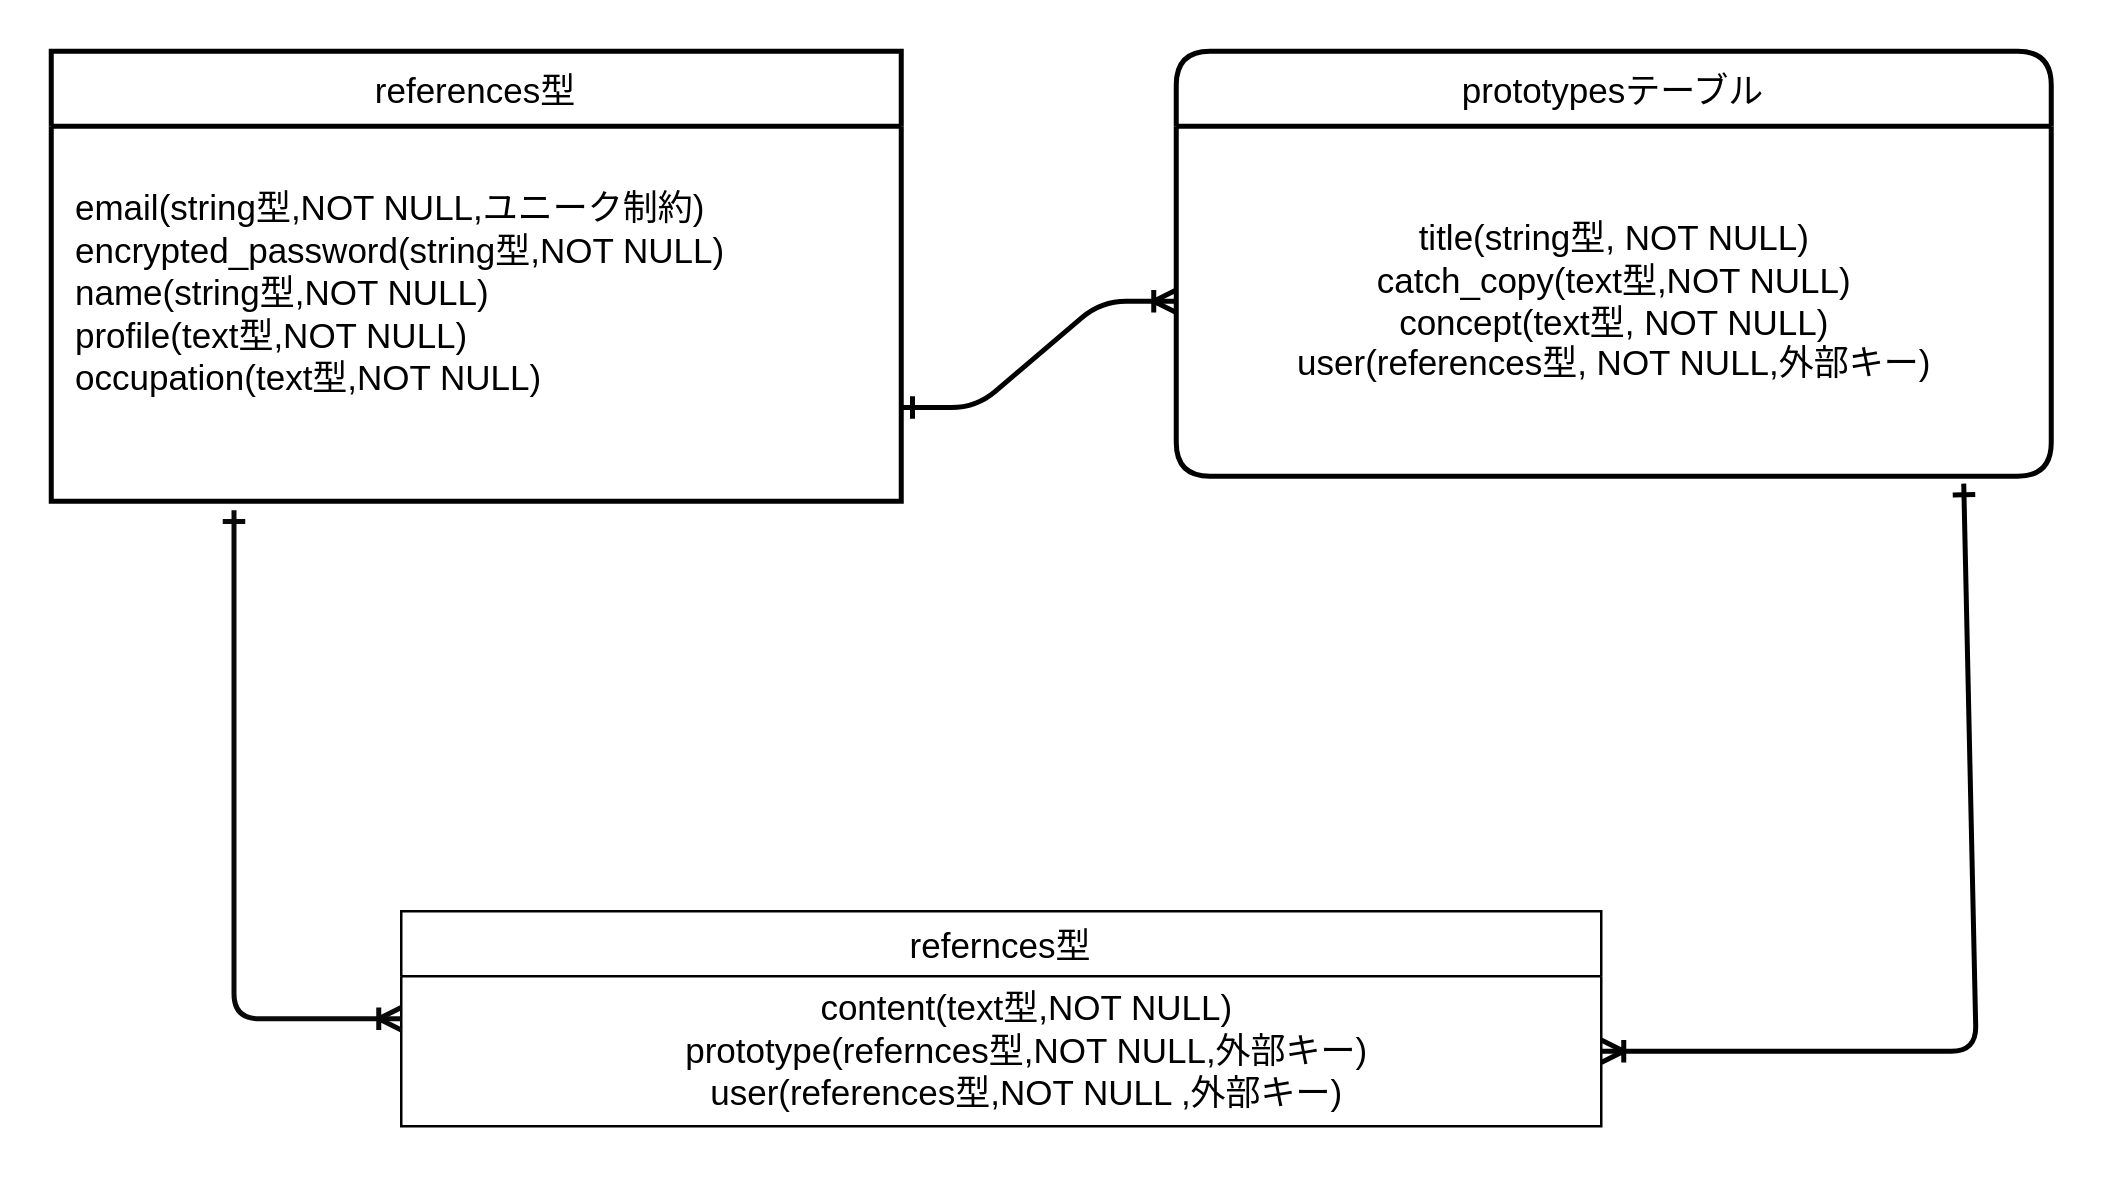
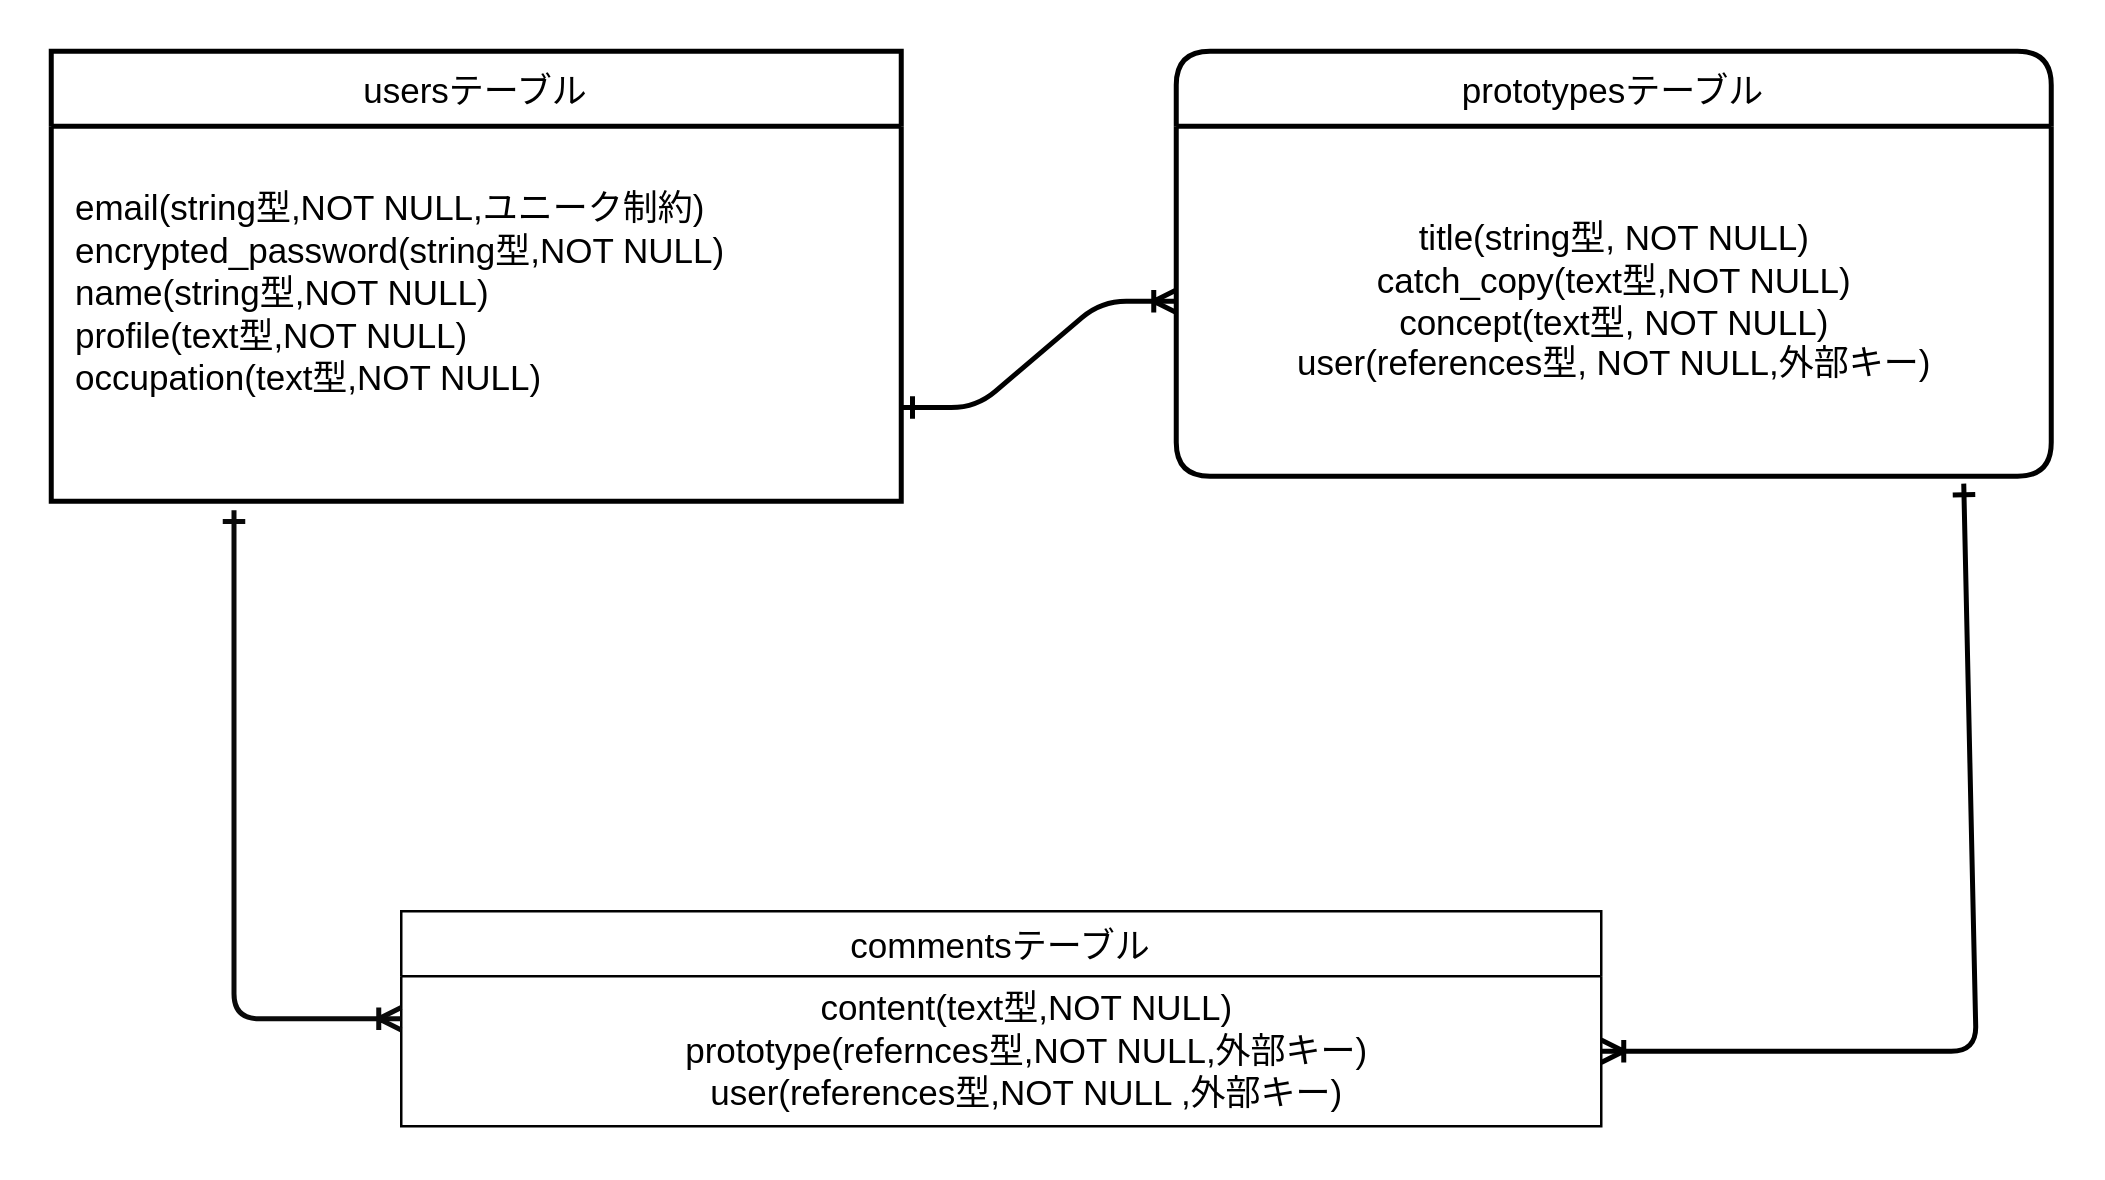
  <mxCell id="0" />
  <mxCell id="1" parent="0" />
- <mxCell id="2" value="refernces型" style="swimlane;fontStyle=0;childLayout=stackLayout;horizontal=1;startSize=26;horizontalStack=0;resizeParent=1;resizeParentMax=0;resizeLast=0;collapsible=1;marginBottom=0;align=center;fontSize=14;" vertex="1" parent="1"><mxGeometry x="160" y="364" width="480" height="86" as="geometry" /></mxCell>
- <mxCell id="3" value="references型" style="swimlane;childLayout=stackLayout;horizontal=1;startSize=30;horizontalStack=0;rounded=1;fontSize=14;fontStyle=0;strokeWidth=2;resizeParent=0;resizeLast=1;shadow=0;dashed=0;align=center;arcSize=0;" vertex="1" parent="1"><mxGeometry x="20" y="20" width="340" height="180" as="geometry" /></mxCell>
+ <mxCell id="2" value="commentsテーブル" style="swimlane;fontStyle=0;childLayout=stackLayout;horizontal=1;startSize=26;horizontalStack=0;resizeParent=1;resizeParentMax=0;resizeLast=0;collapsible=1;marginBottom=0;align=center;fontSize=14;" vertex="1" parent="1"><mxGeometry x="160" y="364" width="480" height="86" as="geometry" /></mxCell>
+ <mxCell id="3" value="usersテーブル" style="swimlane;childLayout=stackLayout;horizontal=1;startSize=30;horizontalStack=0;rounded=1;fontSize=14;fontStyle=0;strokeWidth=2;resizeParent=0;resizeLast=1;shadow=0;dashed=0;align=center;arcSize=0;" vertex="1" parent="1"><mxGeometry x="20" y="20" width="340" height="180" as="geometry" /></mxCell>
  <mxCell id="4" value="email(string型,NOT NULL,ユニーク制約)&#10;encrypted_password(string型,NOT NULL)&#10;name(string型,NOT NULL)&#10;profile(text型,NOT NULL)&#10;occupation(text型,NOT NULL)&#10;&#10;&#10;&#10;&#10;&#10;" style="align=left;strokeColor=none;fillColor=none;spacingLeft=0;fontSize=14;verticalAlign=top;resizable=0;rotatable=0;part=1;spacingTop=10;spacingBottom=10;spacing=10;labelBackgroundColor=none;" vertex="1" parent="3"><mxGeometry y="30" width="340" height="150" as="geometry" /></mxCell>
  <mxCell id="5" value="prototypesテーブル" style="swimlane;childLayout=stackLayout;horizontal=1;startSize=30;horizontalStack=0;rounded=1;fontSize=14;fontStyle=0;strokeWidth=2;resizeParent=0;resizeLast=1;shadow=0;dashed=0;align=center;labelBackgroundColor=none;" vertex="1" parent="1"><mxGeometry x="470" y="20" width="350" height="170" as="geometry" /></mxCell>
  <mxCell id="6" value="title(string型, NOT NULL)&lt;br&gt;catch_copy(text型,NOT NULL)&lt;br&gt;concept(text型, NOT NULL)&lt;br&gt;user(references型, NOT NULL,外部キー)" style="text;html=1;align=center;verticalAlign=middle;resizable=0;points=[];autosize=1;strokeColor=none;fillColor=none;fontSize=14;" vertex="1" parent="5"><mxGeometry y="30" width="350" height="140" as="geometry" /></mxCell>
  <mxCell id="7" value="content(text型,NOT NULL)&lt;br&gt;prototype(refernces型,NOT NULL,外部キー)&lt;br&gt;user(references型,NOT NULL ,外部キー)" style="text;html=1;align=center;verticalAlign=middle;resizable=0;points=[];autosize=1;strokeColor=none;fillColor=none;fontSize=14;" vertex="1" parent="1"><mxGeometry x="170" y="390" width="480" height="60" as="geometry" /></mxCell>
  <mxCell id="8" value="" style="edgeStyle=entityRelationEdgeStyle;fontSize=12;html=1;endArrow=ERoneToMany;exitX=1;exitY=0.75;exitDx=0;exitDy=0;startArrow=ERone;startFill=0;strokeWidth=2;" edge="1" parent="1" source="4" target="6"><mxGeometry width="100" height="100" relative="1" as="geometry"><mxPoint x="350" y="360" as="sourcePoint" /><mxPoint x="510" y="110" as="targetPoint" /></mxGeometry></mxCell>
  <mxCell id="9" value="" style="fontSize=12;html=1;endArrow=ERoneToMany;fillColor=#f5f5f5;strokeColor=#0a0a0a;entryX=0;entryY=0.5;entryDx=0;entryDy=0;exitX=0.215;exitY=1.024;exitDx=0;exitDy=0;exitPerimeter=0;edgeStyle=orthogonalEdgeStyle;strokeWidth=2;startArrow=ERone;startFill=0;" edge="1" parent="1" source="4" target="2"><mxGeometry width="100" height="100" relative="1" as="geometry"><mxPoint x="90" y="230" as="sourcePoint" /><mxPoint x="340" y="300" as="targetPoint" /></mxGeometry></mxCell>
  <mxCell id="10" value="" style="fontSize=12;html=1;endArrow=ERoneToMany;startArrow=ERone;startFill=0;strokeWidth=2;elbow=vertical;exitX=0.9;exitY=1.021;exitDx=0;exitDy=0;exitPerimeter=0;" edge="1" parent="1" source="6"><mxGeometry width="100" height="100" relative="1" as="geometry"><mxPoint x="710" y="220" as="sourcePoint" /><mxPoint x="640" y="420" as="targetPoint" /><Array as="points"><mxPoint x="790" y="420" /></Array></mxGeometry></mxCell>
